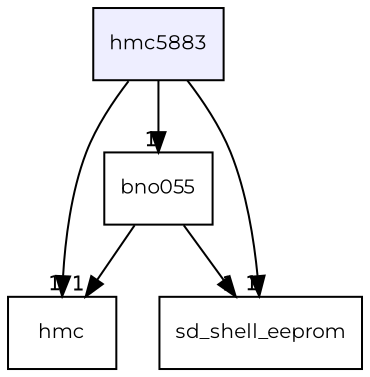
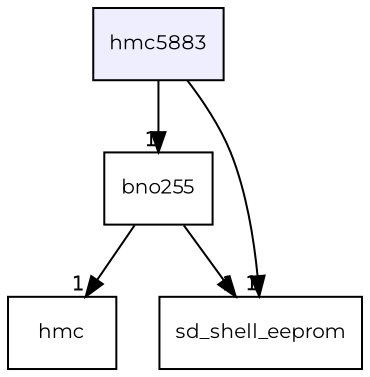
  digraph {
    compound=true
    fontname=Montserrat
    node [fontname=Montserrat fontsize=10 shape=box]
    edge [fontname=Montserrat headlabel=1 labeldistance=1.5 labelfontname=Helvetica labelfontsize=10]
    n1 [fillcolor="#eeeeff" label=hmc5883 pencolor=black style=filled]
-   n2 [label=bno055]
+   n2 [label=bno255]
    n3 [label=hmc]
    n4 [label=sd_shell_eeprom]
    n1 -> n2
-   n1 -> n3
    n1 -> n4
    n2 -> n3
    n2 -> n4
  }
